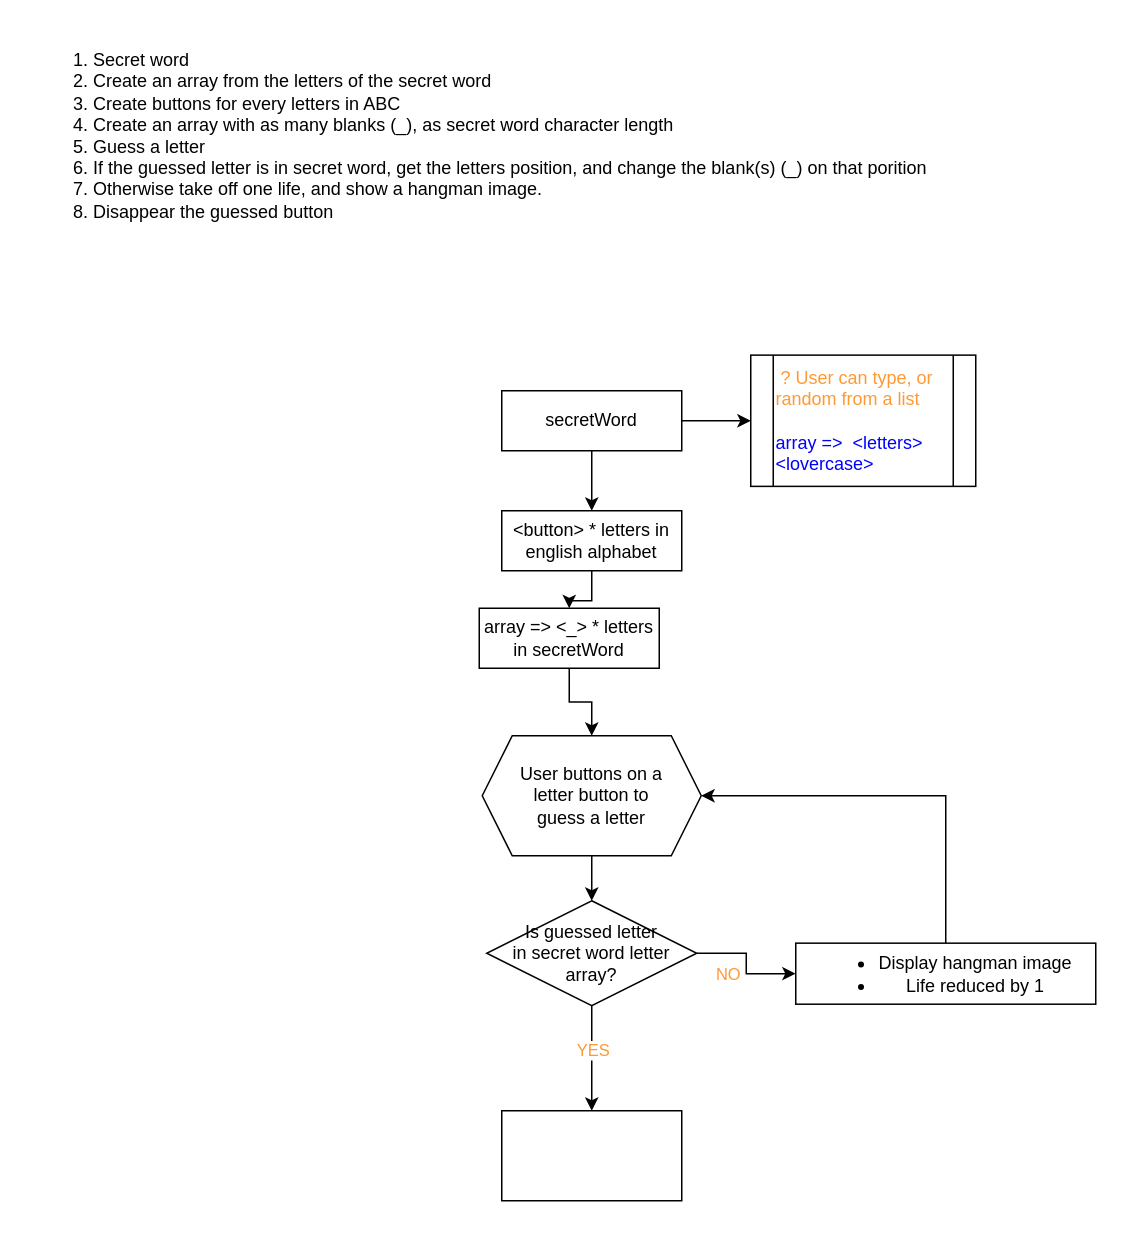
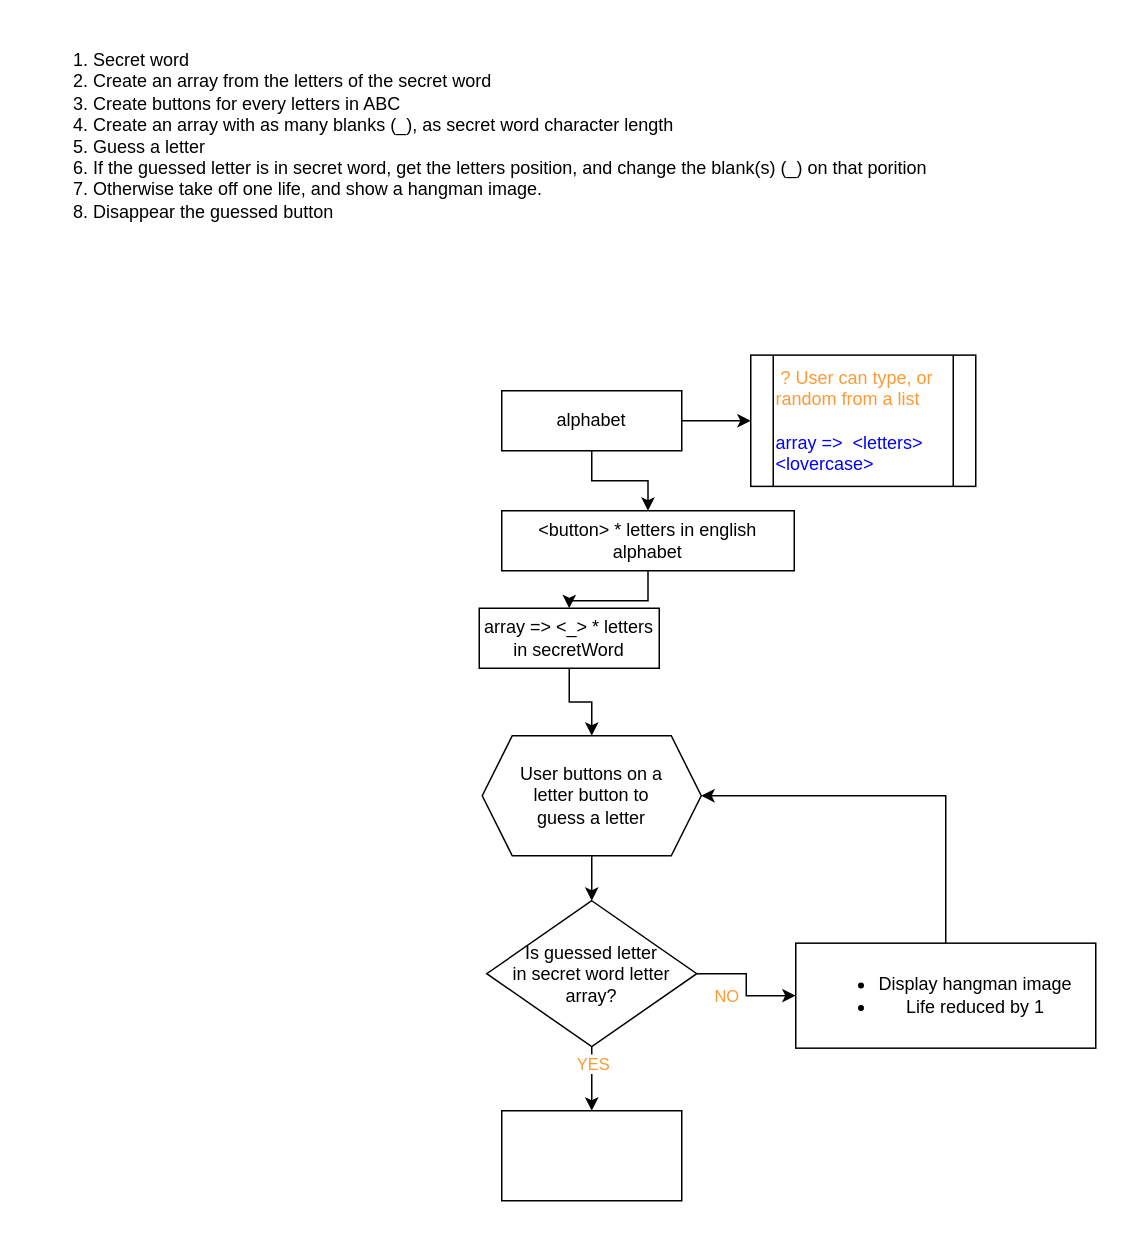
  <mxCell id="0" />
  <mxCell id="1" parent="0" />
  <mxCell id="2" value="&lt;ol&gt;&lt;li&gt;&lt;span style=&quot;background-color: initial;&quot;&gt;Secret word&lt;/span&gt;&lt;/li&gt;&lt;li style=&quot;&quot;&gt;Create an array from the letters of the secret word&lt;/li&gt;&lt;li style=&quot;&quot;&gt;Create buttons for every letters in ABC&lt;/li&gt;&lt;li style=&quot;&quot;&gt;Create an array with as many blanks (_), as secret word character length&lt;/li&gt;&lt;li style=&quot;&quot;&gt;Guess a letter&lt;/li&gt;&lt;li style=&quot;&quot;&gt;If the guessed letter is in secret word, get the letters position, and change the blank(s) (_) on that porition&lt;/li&gt;&lt;li style=&quot;&quot;&gt;Otherwise take off one life, and show a hangman image.&lt;/li&gt;&lt;li style=&quot;&quot;&gt;Disappear the guessed button&lt;/li&gt;&lt;/ol&gt;" style="text;html=1;resizable=0;autosize=1;align=left;verticalAlign=middle;points=[];fillColor=none;strokeColor=none;rounded=0;" vertex="1" parent="1"><mxGeometry x="20" y="20" width="610" height="140" as="geometry" /></mxCell>
  <mxCell id="3" value="&lt;span style=&quot;color: rgb(255, 153, 51);&quot;&gt;&amp;nbsp;? User can type, or random from a list&lt;/span&gt;&lt;font color=&quot;#0000ff&quot;&gt;&lt;br&gt;&lt;br&gt;array =&amp;gt;&amp;nbsp; &amp;lt;letters&amp;gt;&lt;br&gt;&amp;lt;lovercase&amp;gt;&lt;/font&gt;" style="shape=process;whiteSpace=wrap;html=1;backgroundOutline=1;align=left;" vertex="1" parent="1"><mxGeometry x="500" y="236.25" width="150" height="87.5" as="geometry" /></mxCell>
  <mxCell id="4" style="edgeStyle=orthogonalEdgeStyle;rounded=0;orthogonalLoop=1;jettySize=auto;html=1;entryX=0;entryY=0.5;entryDx=0;entryDy=0;" edge="1" parent="1" source="6" target="3"><mxGeometry relative="1" as="geometry" /></mxCell>
  <mxCell id="5" value="" style="edgeStyle=orthogonalEdgeStyle;rounded=0;orthogonalLoop=1;jettySize=auto;html=1;fontColor=#FF9933;" edge="1" parent="1" source="6" target="8"><mxGeometry relative="1" as="geometry" /></mxCell>
- <mxCell id="6" value="secretWord" style="shape=parallelogram;perimeter=parallelogramPerimeter;whiteSpace=wrap;html=1;fixedSize=1;size=-14;" vertex="1" parent="1"><mxGeometry x="334" y="260" width="120" height="40" as="geometry" /></mxCell>
+ <mxCell id="6" value="alphabet" style="shape=parallelogram;perimeter=parallelogramPerimeter;whiteSpace=wrap;html=1;fixedSize=1;size=-14;" vertex="1" parent="1"><mxGeometry x="334" y="260" width="120" height="40" as="geometry" /></mxCell>
  <mxCell id="7" value="" style="edgeStyle=orthogonalEdgeStyle;rounded=0;orthogonalLoop=1;jettySize=auto;html=1;fontColor=#FF9933;" edge="1" parent="1" source="8" target="10"><mxGeometry relative="1" as="geometry" /></mxCell>
- <mxCell id="8" value="&amp;lt;button&amp;gt; * letters in english alphabet" style="whiteSpace=wrap;html=1;" vertex="1" parent="1"><mxGeometry x="334" y="340" width="120" height="40" as="geometry" /></mxCell>
+ <mxCell id="8" value="&amp;lt;button&amp;gt; * letters in english alphabet" style="whiteSpace=wrap;html=1;" vertex="1" parent="1"><mxGeometry x="334" y="340" width="195" height="40" as="geometry" /></mxCell>
  <mxCell id="9" value="" style="edgeStyle=orthogonalEdgeStyle;rounded=0;orthogonalLoop=1;jettySize=auto;html=1;fontColor=#FF9933;" edge="1" parent="1" source="10" target="12"><mxGeometry relative="1" as="geometry" /></mxCell>
  <mxCell id="10" value="array =&amp;gt; &amp;lt;_&amp;gt; * letters in secretWord" style="whiteSpace=wrap;html=1;" vertex="1" parent="1"><mxGeometry x="319" y="405" width="120" height="40" as="geometry" /></mxCell>
  <mxCell id="11" value="" style="edgeStyle=orthogonalEdgeStyle;rounded=0;orthogonalLoop=1;jettySize=auto;html=1;fontColor=#FF9933;" edge="1" parent="1" source="12" target="17"><mxGeometry relative="1" as="geometry" /></mxCell>
  <mxCell id="12" value="User buttons on a&lt;br&gt;letter button to&lt;br&gt;guess a letter" style="shape=hexagon;perimeter=hexagonPerimeter2;whiteSpace=wrap;html=1;fixedSize=1;" vertex="1" parent="1"><mxGeometry x="321" y="490" width="146" height="80" as="geometry" /></mxCell>
  <mxCell id="13" value="" style="edgeStyle=orthogonalEdgeStyle;rounded=0;orthogonalLoop=1;jettySize=auto;html=1;fontColor=#FF9933;entryX=0;entryY=0.5;entryDx=0;entryDy=0;" edge="1" parent="1" source="17" target="19"><mxGeometry relative="1" as="geometry"><mxPoint x="591" y="688.615" as="targetPoint" /></mxGeometry></mxCell>
  <mxCell id="14" value="NO" style="edgeLabel;html=1;align=center;verticalAlign=middle;resizable=0;points=[];fontColor=#FF9933;" vertex="1" connectable="0" parent="13"><mxGeometry x="0.299" y="-3" relative="1" as="geometry"><mxPoint x="-18" y="-3" as="offset" /></mxGeometry></mxCell>
  <mxCell id="15" value="" style="edgeStyle=orthogonalEdgeStyle;rounded=0;orthogonalLoop=1;jettySize=auto;html=1;fontColor=#FF9933;entryX=0.5;entryY=0;entryDx=0;entryDy=0;" edge="1" parent="1" source="17" target="20"><mxGeometry relative="1" as="geometry"><mxPoint x="450" y="865.875" as="targetPoint" /></mxGeometry></mxCell>
  <mxCell id="16" value="YES" style="edgeLabel;html=1;align=center;verticalAlign=middle;resizable=0;points=[];fontColor=#FF9933;" vertex="1" connectable="0" parent="15"><mxGeometry x="0.339" y="-1" relative="1" as="geometry"><mxPoint x="1" y="-18" as="offset" /></mxGeometry></mxCell>
- <mxCell id="17" value="Is guessed letter&lt;br&gt;in secret word letter array?" style="rhombus;whiteSpace=wrap;html=1;" vertex="1" parent="1"><mxGeometry x="324" y="600" width="140" height="70" as="geometry" /></mxCell>
+ <mxCell id="17" value="Is guessed letter&lt;br&gt;in secret word letter array?" style="rhombus;whiteSpace=wrap;html=1;" vertex="1" parent="1"><mxGeometry x="324" y="600" width="140" height="97.25" as="geometry" /></mxCell>
  <mxCell id="18" style="edgeStyle=orthogonalEdgeStyle;rounded=0;orthogonalLoop=1;jettySize=auto;html=1;exitX=0.5;exitY=0;exitDx=0;exitDy=0;fontColor=#FF9933;entryX=1;entryY=0.5;entryDx=0;entryDy=0;" edge="1" parent="1" source="19" target="12"><mxGeometry relative="1" as="geometry"><mxPoint x="560" y="530" as="targetPoint" /></mxGeometry></mxCell>
- <mxCell id="19" value="&lt;ul&gt;&lt;li&gt;Display hangman image&lt;/li&gt;&lt;li&gt;Life reduced by 1&lt;/li&gt;&lt;/ul&gt;" style="whiteSpace=wrap;html=1;sketch=0;direction=east;" vertex="1" parent="1"><mxGeometry x="530" y="628.28" width="200" height="40.69" as="geometry" /></mxCell>
+ <mxCell id="19" value="&lt;ul&gt;&lt;li&gt;Display hangman image&lt;/li&gt;&lt;li&gt;Life reduced by 1&lt;/li&gt;&lt;/ul&gt;" style="whiteSpace=wrap;html=1;sketch=0;direction=east;" vertex="1" parent="1"><mxGeometry x="530" y="628.28" width="200" height="70" as="geometry" /></mxCell>
  <mxCell id="20" value="" style="whiteSpace=wrap;html=1;sketch=0;" vertex="1" parent="1"><mxGeometry x="334" y="739.995" width="120" height="60" as="geometry" /></mxCell>
